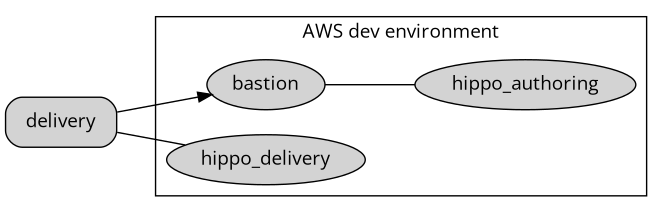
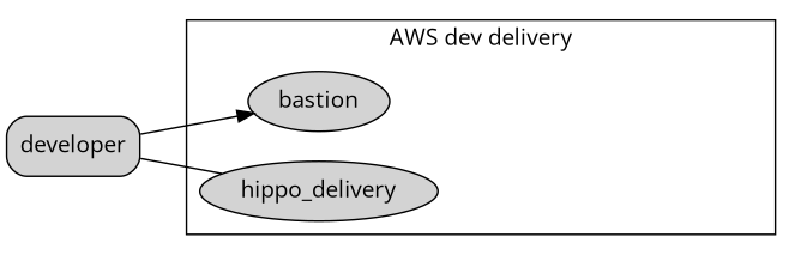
  digraph {
    fontname="Open Sans"
    rankdir=LR
    node [fontname="Open Sans" style="rounded,filled"]
    edge [dir=none fontname="Open Sans"]
    bastion
    hippo_delivery
-   hippo_authoring
-   developer [shape=rectangle label=delivery]
+   developer [shape=rectangle]
    subgraph cluster_1 {
-     label="AWS dev environment"
+     label="AWS dev delivery"
      bastion
      hippo_delivery
-     hippo_authoring
    }
-   bastion -> hippo_authoring
    developer -> bastion [dir=""]
    developer -> hippo_delivery
  }
